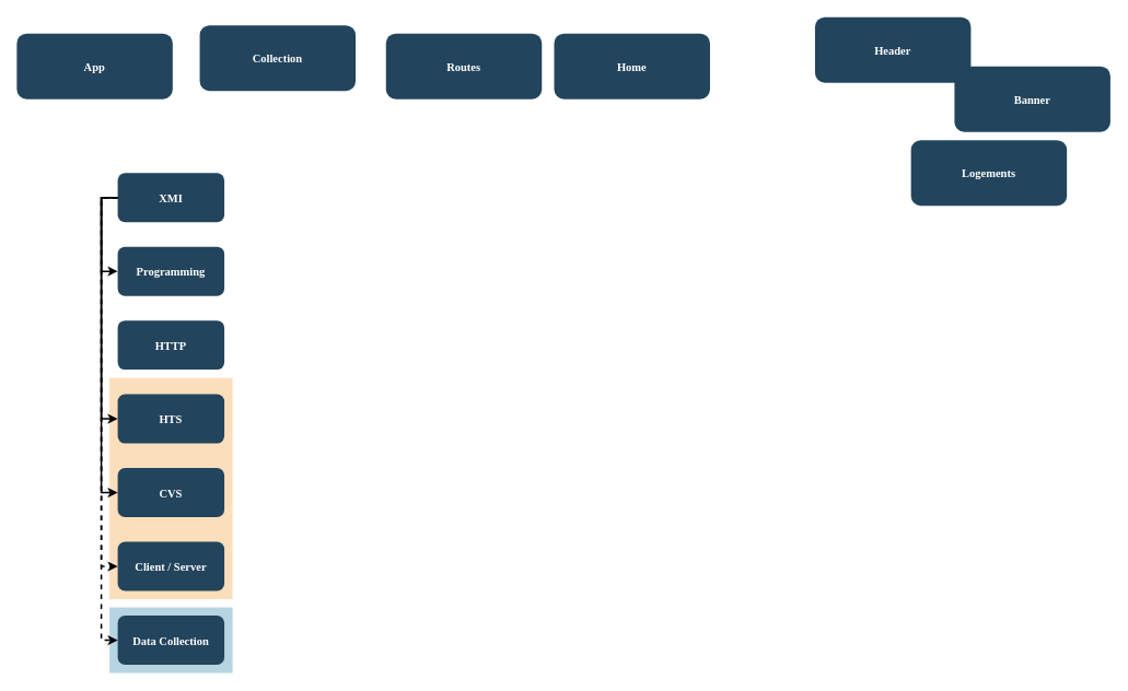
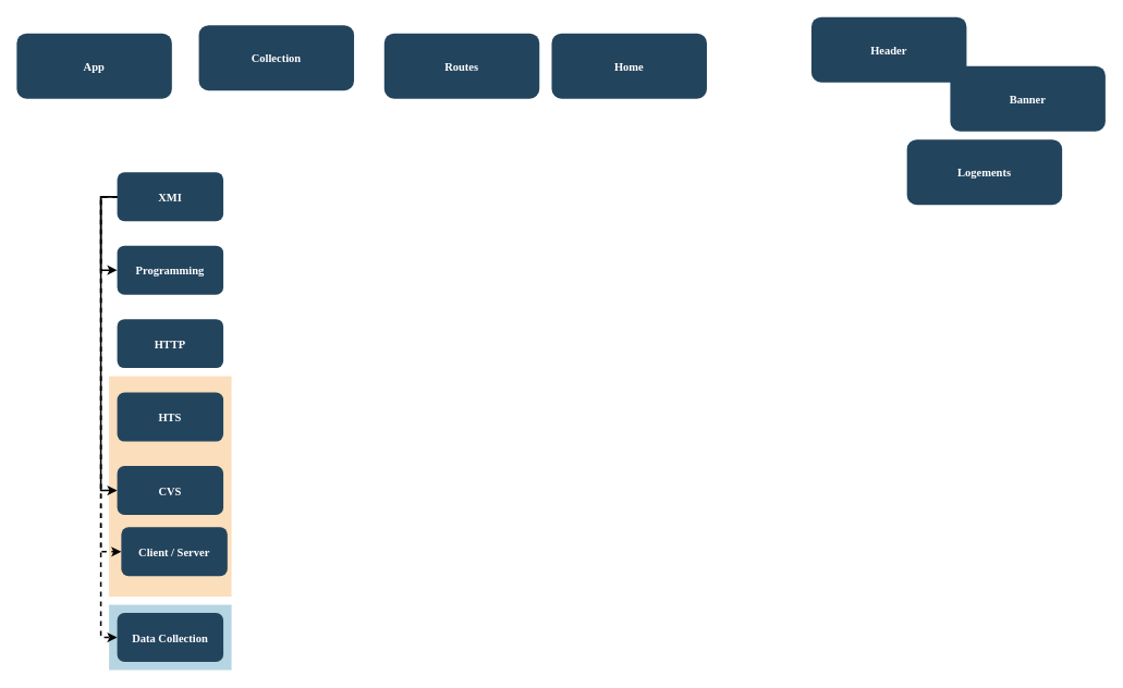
  <mxCell id="0" />
  <mxCell id="1" parent="0" />
  <mxCell id="2" value="" style="fillColor=#F2931E;strokeColor=none;opacity=30;" parent="1" vertex="1"><mxGeometry x="133" y="460" width="150" height="270" as="geometry" /></mxCell>
  <mxCell id="3" value="" style="fillColor=#10739E;strokeColor=none;opacity=30;" parent="1" vertex="1"><mxGeometry x="133" y="740" width="150" height="80" as="geometry" /></mxCell>
  <mxCell id="4" value="XMI" style="rounded=1;fillColor=#23445D;gradientColor=none;strokeColor=none;fontColor=#FFFFFF;fontStyle=1;fontFamily=Tahoma;fontSize=14" parent="1" vertex="1"><mxGeometry x="143" y="210" width="130" height="60" as="geometry" /></mxCell>
  <mxCell id="5" value="Programming" style="rounded=1;fillColor=#23445D;gradientColor=none;strokeColor=none;fontColor=#FFFFFF;fontStyle=1;fontFamily=Tahoma;fontSize=14" parent="1" vertex="1"><mxGeometry x="143" y="300" width="130" height="60" as="geometry" /></mxCell>
  <mxCell id="6" value="HTTP" style="rounded=1;fillColor=#23445D;gradientColor=none;strokeColor=none;fontColor=#FFFFFF;fontStyle=1;fontFamily=Tahoma;fontSize=14" parent="1" vertex="1"><mxGeometry x="143" y="390" width="130" height="60" as="geometry" /></mxCell>
  <mxCell id="7" value="HTS" style="rounded=1;fillColor=#23445D;gradientColor=none;strokeColor=none;fontColor=#FFFFFF;fontStyle=1;fontFamily=Tahoma;fontSize=14" parent="1" vertex="1"><mxGeometry x="143" y="480" width="130" height="60" as="geometry" /></mxCell>
  <mxCell id="8" value="CVS" style="rounded=1;fillColor=#23445D;gradientColor=none;strokeColor=none;fontColor=#FFFFFF;fontStyle=1;fontFamily=Tahoma;fontSize=14" parent="1" vertex="1"><mxGeometry x="143" y="570" width="130" height="60" as="geometry" /></mxCell>
- <mxCell id="9" value="Client / Server" style="rounded=1;fillColor=#23445D;gradientColor=none;strokeColor=none;fontColor=#FFFFFF;fontStyle=1;fontFamily=Tahoma;fontSize=14" parent="1" vertex="1"><mxGeometry x="143" y="660" width="130" height="60" as="geometry" /></mxCell>
+ <mxCell id="9" value="Client / Server" style="rounded=1;fillColor=#23445D;gradientColor=none;strokeColor=none;fontColor=#FFFFFF;fontStyle=1;fontFamily=Tahoma;fontSize=14" parent="1" vertex="1"><mxGeometry x="148" y="645" width="130" height="60" as="geometry" /></mxCell>
  <mxCell id="10" value="Data Collection" style="rounded=1;fillColor=#23445D;gradientColor=none;strokeColor=none;fontColor=#FFFFFF;fontStyle=1;fontFamily=Tahoma;fontSize=14" parent="1" vertex="1"><mxGeometry x="143" y="750" width="130" height="60" as="geometry" /></mxCell>
  <mxCell id="11" value="" style="edgeStyle=elbowEdgeStyle;elbow=horizontal;strokeWidth=2;rounded=0" parent="1" source="4" target="5" edge="1"><mxGeometry x="-1370" y="-110" width="100" height="100" as="geometry"><mxPoint x="-1447" y="-10" as="sourcePoint" /><mxPoint x="-1347" y="-110" as="targetPoint" /><Array as="points"><mxPoint x="123" y="290" /></Array></mxGeometry></mxCell>
- <mxCell id="12" value="" style="edgeStyle=elbowEdgeStyle;elbow=horizontal;strokeWidth=2;rounded=0" parent="1" source="4" target="7" edge="1"><mxGeometry x="-1370" y="-110" width="100" height="100" as="geometry"><mxPoint x="-1447" y="-10" as="sourcePoint" /><mxPoint x="-1347" y="-110" as="targetPoint" /><Array as="points"><mxPoint x="123" y="380" /></Array></mxGeometry></mxCell>
  <mxCell id="13" value="" style="edgeStyle=elbowEdgeStyle;elbow=horizontal;strokeWidth=2;rounded=0" parent="1" source="4" target="8" edge="1"><mxGeometry x="-1370" y="-110" width="100" height="100" as="geometry"><mxPoint x="-1447" y="-10" as="sourcePoint" /><mxPoint x="-1347" y="-110" as="targetPoint" /><Array as="points"><mxPoint x="123" y="430" /></Array></mxGeometry></mxCell>
  <mxCell id="14" value="" style="edgeStyle=elbowEdgeStyle;elbow=horizontal;strokeWidth=2;rounded=0;dashed=1;" parent="1" source="4" target="9" edge="1"><mxGeometry x="-1370" y="-110" width="100" height="100" as="geometry"><mxPoint x="-1447" y="-10" as="sourcePoint" /><mxPoint x="-1347" y="-110" as="targetPoint" /><Array as="points"><mxPoint x="123" y="480" /></Array></mxGeometry></mxCell>
  <mxCell id="15" value="" style="edgeStyle=elbowEdgeStyle;elbow=horizontal;strokeWidth=2;rounded=0;dashed=1;" parent="1" source="4" target="10" edge="1"><mxGeometry x="-1370" y="-110" width="100" height="100" as="geometry"><mxPoint x="-1447" y="-10" as="sourcePoint" /><mxPoint x="-1347" y="-110" as="targetPoint" /><Array as="points"><mxPoint x="123" y="520" /></Array></mxGeometry></mxCell>
  <mxCell id="16" value="App" style="rounded=1;fillColor=#23445D;gradientColor=none;strokeColor=none;fontColor=#FFFFFF;fontStyle=1;fontFamily=Tahoma;fontSize=14" vertex="1" parent="1"><mxGeometry x="20" y="40" width="190" height="80" as="geometry" /></mxCell>
  <mxCell id="17" value="Routes" style="rounded=1;fillColor=#23445D;gradientColor=none;strokeColor=none;fontColor=#FFFFFF;fontStyle=1;fontFamily=Tahoma;fontSize=14" vertex="1" parent="1"><mxGeometry x="470" y="40" width="190" height="80" as="geometry" /></mxCell>
  <mxCell id="18" value="Collection" style="rounded=1;fillColor=#23445D;gradientColor=none;strokeColor=none;fontColor=#FFFFFF;fontStyle=1;fontFamily=Tahoma;fontSize=14" vertex="1" parent="1"><mxGeometry x="243" y="30" width="190" height="80" as="geometry" /></mxCell>
  <mxCell id="19" value="Home" style="rounded=1;fillColor=#23445D;gradientColor=none;strokeColor=none;fontColor=#FFFFFF;fontStyle=1;fontFamily=Tahoma;fontSize=14" vertex="1" parent="1"><mxGeometry x="675" y="40" width="190" height="80" as="geometry" /></mxCell>
  <mxCell id="20" value="Header" style="rounded=1;fillColor=#23445D;gradientColor=none;strokeColor=none;fontColor=#FFFFFF;fontStyle=1;fontFamily=Tahoma;fontSize=14" vertex="1" parent="1"><mxGeometry x="993" y="20" width="190" height="80" as="geometry" /></mxCell>
  <mxCell id="21" value="Banner" style="rounded=1;fillColor=#23445D;gradientColor=none;strokeColor=none;fontColor=#FFFFFF;fontStyle=1;fontFamily=Tahoma;fontSize=14" vertex="1" parent="1"><mxGeometry x="1163" y="80" width="190" height="80" as="geometry" /></mxCell>
  <mxCell id="22" value="Logements" style="rounded=1;fillColor=#23445D;gradientColor=none;strokeColor=none;fontColor=#FFFFFF;fontStyle=1;fontFamily=Tahoma;fontSize=14" vertex="1" parent="1"><mxGeometry x="1110" y="170" width="190" height="80" as="geometry" /></mxCell>
